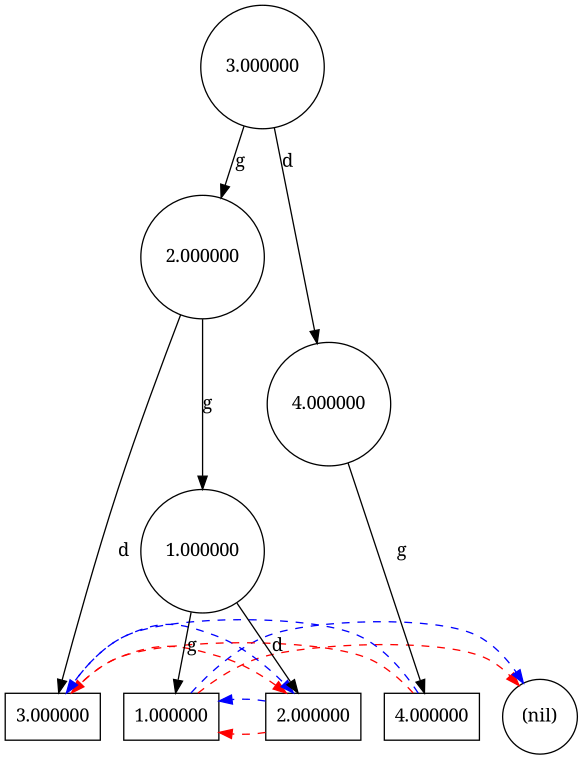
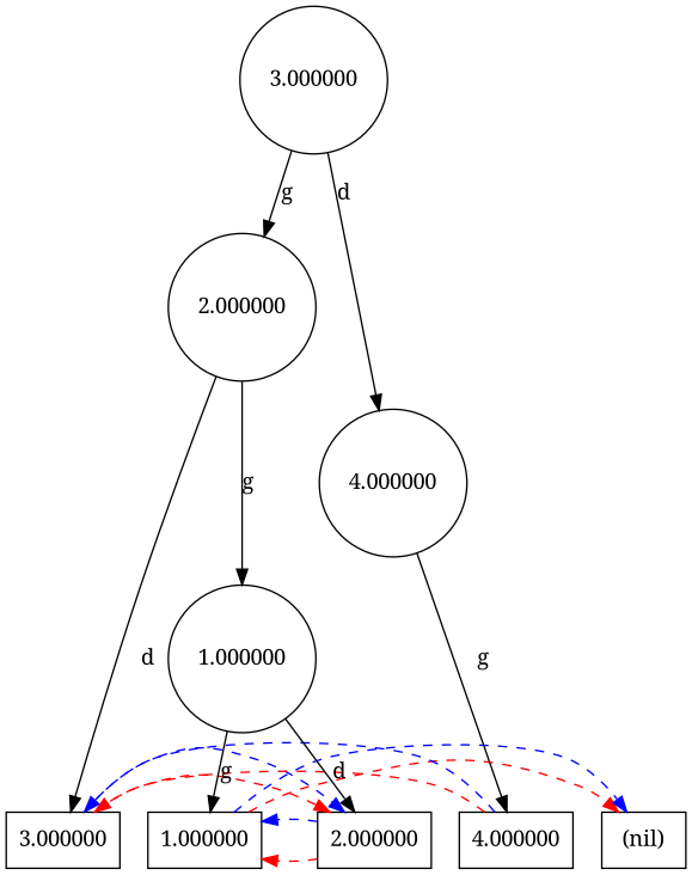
  digraph {
    fontname="Noto Serif"
    node [fontname="Noto Serif" shape=circle]
    edge [constraint=false style=dashed fontname="Noto Serif"]
    n1 [label=1.000000 shape=box]
-   "(nil)"
+   "(nil)" [shape=box]
    n3 [label=2.000000 shape=box]
    n4 [label=3.000000 shape=box]
    n5 [label=4.000000 shape=box]
    n6 [label=3.000000]
    n7 [label=2.000000]
    n8 [label=4.000000]
    n9 [label=1.000000]
    subgraph sub_1 {
      rank=same
      n1
      "(nil)"
    }
    subgraph sub_2 {
      rank=same
      n1
      "(nil)"
    }
    subgraph sub_3 {
      rank=same
      n1
      n3
    }
    subgraph sub_4 {
      rank=same
      n1
      n3
    }
    subgraph sub_5 {
      rank=same
      n3
      n4
    }
    subgraph sub_6 {
      rank=same
      n3
      n4
    }
    subgraph sub_7 {
      rank=same
      n4
      n5
    }
    subgraph sub_8 {
      rank=same
      n4
      n5
    }
    n1 -> "(nil)" [color=red]
    n1 -> "(nil)" [color=blue]
    n3 -> n1 [color=red]
    n3 -> n1 [color=blue]
    n4 -> n3 [color=red]
    n4 -> n3 [color=blue]
    n5 -> n4 [color=red]
    n5 -> n4 [color=blue]
    n6 -> n7 [label=g constraint="" style=""]
    n6 -> n8 [label=d constraint="" style=""]
    n7 -> n4 [label=d constraint="" style=""]
    n7 -> n9 [label=g constraint="" style=""]
    n8 -> n5 [label=g constraint="" style=""]
    n9 -> n1 [label=g constraint="" style=""]
    n9 -> n3 [label=d constraint="" style=""]
  }
